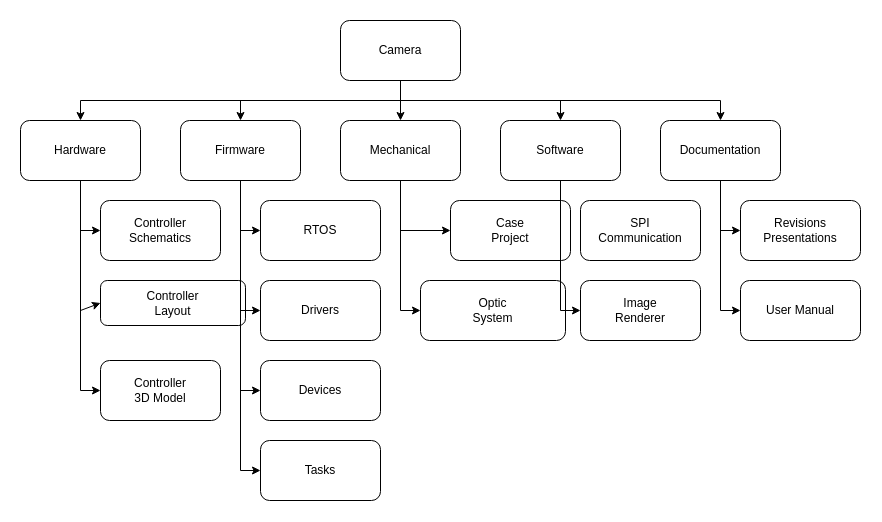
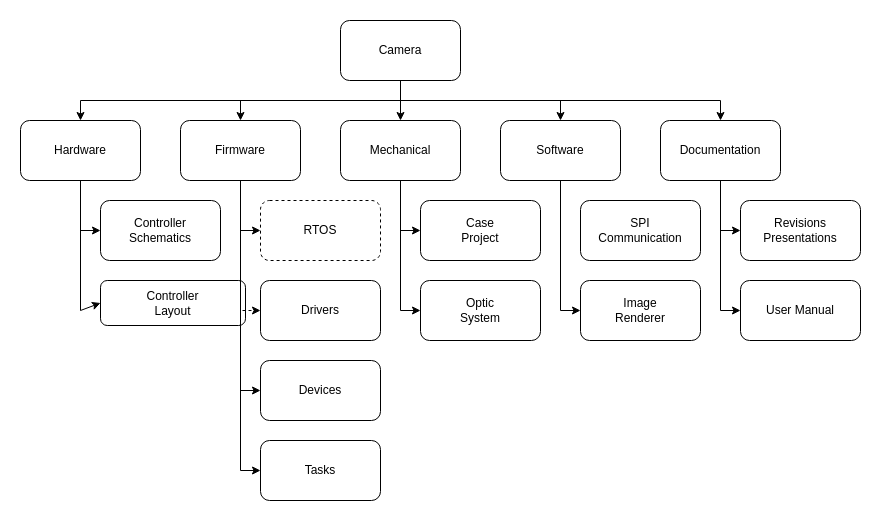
  <mxCell id="0" />
  <mxCell id="1" parent="0" />
  <mxCell id="2" value="Camera" style="rounded=1;whiteSpace=wrap;html=1;fillColor=none;" parent="1" vertex="1"><mxGeometry x="340" y="20" width="120" height="60" as="geometry" /></mxCell>
  <mxCell id="3" value="Hardware" style="rounded=1;whiteSpace=wrap;html=1;fillColor=none;" parent="1" vertex="1"><mxGeometry x="20" y="120" width="120" height="60" as="geometry" /></mxCell>
  <mxCell id="4" value="Firmware" style="rounded=1;whiteSpace=wrap;html=1;fillColor=none;" parent="1" vertex="1"><mxGeometry x="180" y="120" width="120" height="60" as="geometry" /></mxCell>
  <mxCell id="5" value="Mechanical" style="rounded=1;whiteSpace=wrap;html=1;fillColor=none;" vertex="1" parent="1"><mxGeometry x="340" y="120" width="120" height="60" as="geometry" /></mxCell>
  <mxCell id="6" value="Software" style="rounded=1;whiteSpace=wrap;html=1;fillColor=none;" vertex="1" parent="1"><mxGeometry x="500" y="120" width="120" height="60" as="geometry" /></mxCell>
  <mxCell id="7" value="Controller&lt;br&gt;Schematics" style="rounded=1;whiteSpace=wrap;html=1;fillColor=none;" vertex="1" parent="1"><mxGeometry x="100" y="200" width="120" height="60" as="geometry" /></mxCell>
  <mxCell id="8" value="" style="endArrow=classic;html=1;rounded=0;exitX=0.5;exitY=1;exitDx=0;exitDy=0;entryX=0.5;entryY=0;entryDx=0;entryDy=0;" edge="1" parent="1" source="2" target="3"><mxGeometry width="50" height="50" relative="1" as="geometry"><mxPoint x="30" y="40" as="sourcePoint" /><mxPoint x="80" y="-10" as="targetPoint" /><Array as="points"><mxPoint x="400" y="100" /><mxPoint x="80" y="100" /></Array></mxGeometry></mxCell>
  <mxCell id="9" value="" style="endArrow=classic;html=1;rounded=0;exitX=0.5;exitY=1;exitDx=0;exitDy=0;entryX=0.5;entryY=0;entryDx=0;entryDy=0;" edge="1" parent="1" source="2" target="4"><mxGeometry width="50" height="50" relative="1" as="geometry"><mxPoint x="450" y="60" as="sourcePoint" /><mxPoint x="500" y="10" as="targetPoint" /><Array as="points"><mxPoint x="400" y="100" /><mxPoint x="240" y="100" /></Array></mxGeometry></mxCell>
  <mxCell id="10" value="" style="endArrow=classic;html=1;rounded=0;entryX=0.5;entryY=0;entryDx=0;entryDy=0;exitX=0.5;exitY=1;exitDx=0;exitDy=0;" edge="1" parent="1" source="2" target="5"><mxGeometry width="50" height="50" relative="1" as="geometry"><mxPoint x="320" y="80" as="sourcePoint" /><mxPoint x="130" y="-10" as="targetPoint" /><Array as="points"><mxPoint x="400" y="100" /></Array></mxGeometry></mxCell>
  <mxCell id="11" value="" style="endArrow=classic;html=1;rounded=0;entryX=0.5;entryY=0;entryDx=0;entryDy=0;exitX=0.5;exitY=1;exitDx=0;exitDy=0;" edge="1" parent="1" source="2" target="6"><mxGeometry width="50" height="50" relative="1" as="geometry"><mxPoint x="100" y="30" as="sourcePoint" /><mxPoint x="150" y="-20" as="targetPoint" /><Array as="points"><mxPoint x="400" y="100" /><mxPoint x="560" y="100" /></Array></mxGeometry></mxCell>
  <mxCell id="12" value="Controller&lt;br&gt;Layout" style="rounded=1;whiteSpace=wrap;html=1;fillColor=none;" vertex="1" parent="1"><mxGeometry x="100" y="280" width="145" height="45" as="geometry" /></mxCell>
- <mxCell id="13" value="Controller&lt;br&gt;3D Model" style="rounded=1;whiteSpace=wrap;html=1;fillColor=none;" vertex="1" parent="1"><mxGeometry x="100" y="360" width="120" height="60" as="geometry" /></mxCell>
- <mxCell id="14" value="RTOS" style="rounded=1;whiteSpace=wrap;html=1;fillColor=none;" vertex="1" parent="1"><mxGeometry x="260" y="200" width="120" height="60" as="geometry" /></mxCell>
+ <mxCell id="14" value="RTOS" style="rounded=1;whiteSpace=wrap;html=1;fillColor=none;dashed=1;" vertex="1" parent="1"><mxGeometry x="260" y="200" width="120" height="60" as="geometry" /></mxCell>
  <mxCell id="15" value="Documentation" style="rounded=1;whiteSpace=wrap;html=1;fillColor=none;" vertex="1" parent="1"><mxGeometry x="660" y="120" width="120" height="60" as="geometry" /></mxCell>
  <mxCell id="16" value="" style="endArrow=classic;html=1;rounded=0;exitX=0.5;exitY=1;exitDx=0;exitDy=0;entryX=0.5;entryY=0;entryDx=0;entryDy=0;" edge="1" parent="1" source="2" target="15"><mxGeometry width="50" height="50" relative="1" as="geometry"><mxPoint x="580" y="70" as="sourcePoint" /><mxPoint x="630" y="20" as="targetPoint" /><Array as="points"><mxPoint x="400" y="100" /><mxPoint x="720" y="100" /></Array></mxGeometry></mxCell>
- <mxCell id="17" value="Case&lt;br&gt;Project" style="rounded=1;whiteSpace=wrap;html=1;fillColor=none;" vertex="1" parent="1"><mxGeometry x="450" y="200" width="120" height="60" as="geometry" /></mxCell>
- <mxCell id="18" value="Optic&lt;br&gt;System" style="rounded=1;whiteSpace=wrap;html=1;fillColor=none;" vertex="1" parent="1"><mxGeometry x="420" y="280" width="145" height="60" as="geometry" /></mxCell>
+ <mxCell id="17" value="Case&lt;br&gt;Project" style="rounded=1;whiteSpace=wrap;html=1;fillColor=none;" vertex="1" parent="1"><mxGeometry x="420" y="200" width="120" height="60" as="geometry" /></mxCell>
+ <mxCell id="18" value="Optic&lt;br&gt;System" style="rounded=1;whiteSpace=wrap;html=1;fillColor=none;" vertex="1" parent="1"><mxGeometry x="420" y="280" width="120" height="60" as="geometry" /></mxCell>
  <mxCell id="19" value="SPI&lt;br&gt;Communication" style="rounded=1;whiteSpace=wrap;html=1;fillColor=none;" vertex="1" parent="1"><mxGeometry x="580" y="200" width="120" height="60" as="geometry" /></mxCell>
  <mxCell id="20" value="Image&lt;br&gt;Renderer" style="rounded=1;whiteSpace=wrap;html=1;fillColor=none;" vertex="1" parent="1"><mxGeometry x="580" y="280" width="120" height="60" as="geometry" /></mxCell>
  <mxCell id="21" value="Drivers" style="rounded=1;whiteSpace=wrap;html=1;fillColor=none;" vertex="1" parent="1"><mxGeometry x="260" y="280" width="120" height="60" as="geometry" /></mxCell>
  <mxCell id="22" value="Devices" style="rounded=1;whiteSpace=wrap;html=1;fillColor=none;" vertex="1" parent="1"><mxGeometry x="260" y="360" width="120" height="60" as="geometry" /></mxCell>
  <mxCell id="23" value="Tasks" style="rounded=1;whiteSpace=wrap;html=1;fillColor=none;" vertex="1" parent="1"><mxGeometry x="260" y="440" width="120" height="60" as="geometry" /></mxCell>
  <mxCell id="24" value="" style="endArrow=classic;html=1;rounded=0;entryX=0;entryY=0.5;entryDx=0;entryDy=0;exitX=0.5;exitY=1;exitDx=0;exitDy=0;" edge="1" parent="1" source="3" target="7"><mxGeometry width="50" height="50" relative="1" as="geometry"><mxPoint x="-70" y="280" as="sourcePoint" /><mxPoint x="-20" y="230" as="targetPoint" /><Array as="points"><mxPoint x="80" y="230" /></Array></mxGeometry></mxCell>
  <mxCell id="25" value="" style="endArrow=classic;html=1;rounded=0;entryX=0;entryY=0.5;entryDx=0;entryDy=0;exitX=0.5;exitY=1;exitDx=0;exitDy=0;" edge="1" parent="1" source="3" target="12"><mxGeometry width="50" height="50" relative="1" as="geometry"><mxPoint x="-30" y="330" as="sourcePoint" /><mxPoint x="20" y="280" as="targetPoint" /><Array as="points"><mxPoint x="80" y="310" /></Array></mxGeometry></mxCell>
- <mxCell id="26" value="" style="endArrow=classic;html=1;rounded=0;entryX=0;entryY=0.5;entryDx=0;entryDy=0;" edge="1" parent="1" source="3" target="13"><mxGeometry width="50" height="50" relative="1" as="geometry"><mxPoint y="350" as="sourcePoint" x="-100" /><mxPoint x="-50" y="300" as="targetPoint" /><Array as="points"><mxPoint x="80" y="390" /></Array></mxGeometry></mxCell>
  <mxCell id="27" value="" style="endArrow=classic;html=1;rounded=0;entryX=0;entryY=0.5;entryDx=0;entryDy=0;exitX=0.5;exitY=1;exitDx=0;exitDy=0;" edge="1" parent="1" source="4" target="14"><mxGeometry width="50" height="50" relative="1" as="geometry"><mxPoint x="-10" y="290" as="sourcePoint" /><mxPoint x="40" y="240" as="targetPoint" /><Array as="points"><mxPoint x="240" y="230" /></Array></mxGeometry></mxCell>
- <mxCell id="28" value="" style="endArrow=classic;html=1;rounded=0;entryX=0;entryY=0.5;entryDx=0;entryDy=0;exitX=0.5;exitY=1;exitDx=0;exitDy=0;" edge="1" parent="1" source="4" target="21"><mxGeometry width="50" height="50" relative="1" as="geometry"><mxPoint x="10" y="310" as="sourcePoint" /><mxPoint x="60" y="260" as="targetPoint" /><Array as="points"><mxPoint x="240" y="310" /></Array></mxGeometry></mxCell>
+ <mxCell id="28" value="" style="endArrow=classic;html=1;rounded=0;entryX=0;entryY=0.5;entryDx=0;entryDy=0;exitX=0.5;exitY=1;exitDx=0;exitDy=0;dashed=1;" edge="1" parent="1" source="4" target="21"><mxGeometry width="50" height="50" relative="1" as="geometry"><mxPoint x="10" y="310" as="sourcePoint" /><mxPoint x="60" y="260" as="targetPoint" /><Array as="points"><mxPoint x="240" y="310" /></Array></mxGeometry></mxCell>
  <mxCell id="29" value="" style="endArrow=classic;html=1;rounded=0;entryX=0;entryY=0.5;entryDx=0;entryDy=0;exitX=0.5;exitY=1;exitDx=0;exitDy=0;" edge="1" parent="1" source="4" target="22"><mxGeometry width="50" height="50" relative="1" as="geometry"><mxPoint x="-10" y="370" as="sourcePoint" /><mxPoint x="40" y="320" as="targetPoint" /><Array as="points"><mxPoint x="240" y="390" /></Array></mxGeometry></mxCell>
  <mxCell id="30" value="" style="endArrow=classic;html=1;rounded=0;entryX=0;entryY=0.5;entryDx=0;entryDy=0;exitX=0.5;exitY=1;exitDx=0;exitDy=0;" edge="1" parent="1" source="4" target="23"><mxGeometry width="50" height="50" relative="1" as="geometry"><mxPoint x="-30" y="500" as="sourcePoint" /><mxPoint x="20" y="450" as="targetPoint" /><Array as="points"><mxPoint x="240" y="470" /></Array></mxGeometry></mxCell>
  <mxCell id="31" value="" style="endArrow=classic;html=1;rounded=0;exitX=0.5;exitY=1;exitDx=0;exitDy=0;entryX=0;entryY=0.5;entryDx=0;entryDy=0;" edge="1" parent="1" source="5" target="17"><mxGeometry width="50" height="50" relative="1" as="geometry"><mxPoint x="450" y="420" as="sourcePoint" /><mxPoint x="500" y="370" as="targetPoint" /><Array as="points"><mxPoint x="400" y="230" /></Array></mxGeometry></mxCell>
  <mxCell id="32" value="" style="endArrow=classic;html=1;rounded=0;exitX=0.5;exitY=1;exitDx=0;exitDy=0;entryX=0;entryY=0.5;entryDx=0;entryDy=0;" edge="1" parent="1" source="5" target="18"><mxGeometry width="50" height="50" relative="1" as="geometry"><mxPoint x="410" y="430" as="sourcePoint" /><mxPoint x="460" y="380" as="targetPoint" /><Array as="points"><mxPoint x="400" y="310" /></Array></mxGeometry></mxCell>
  <mxCell id="33" value="" style="endArrow=classic;html=1;rounded=0;entryX=0;entryY=0.5;entryDx=0;entryDy=0;" edge="1" parent="1" target="20"><mxGeometry width="50" height="50" relative="1" as="geometry"><mxPoint x="560" y="180" as="sourcePoint" /><mxPoint x="490" y="380" as="targetPoint" /><Array as="points"><mxPoint x="560" y="310" /></Array></mxGeometry></mxCell>
  <mxCell id="34" value="Revisions&lt;br&gt;Presentations" style="rounded=1;whiteSpace=wrap;html=1;fillColor=none;" vertex="1" parent="1"><mxGeometry x="740" y="200" width="120" height="60" as="geometry" /></mxCell>
  <mxCell id="35" value="" style="endArrow=classic;html=1;rounded=0;exitX=0.5;exitY=1;exitDx=0;exitDy=0;entryX=0;entryY=0.5;entryDx=0;entryDy=0;" edge="1" parent="1" source="15" target="34"><mxGeometry width="50" height="50" relative="1" as="geometry"><mxPoint x="700" y="350" as="sourcePoint" /><mxPoint x="750" y="300" as="targetPoint" /><Array as="points"><mxPoint x="720" y="230" /></Array></mxGeometry></mxCell>
  <mxCell id="36" value="User Manual" style="rounded=1;whiteSpace=wrap;html=1;fillColor=none;" vertex="1" parent="1"><mxGeometry x="740" y="280" width="120" height="60" as="geometry" /></mxCell>
  <mxCell id="37" value="" style="endArrow=classic;html=1;rounded=0;entryX=0;entryY=0.5;entryDx=0;entryDy=0;exitX=0.5;exitY=1;exitDx=0;exitDy=0;" edge="1" parent="1" source="15" target="36"><mxGeometry width="50" height="50" relative="1" as="geometry"><mxPoint x="650" y="430" as="sourcePoint" /><mxPoint x="700" y="380" as="targetPoint" /><Array as="points"><mxPoint x="720" y="310" /></Array></mxGeometry></mxCell>
